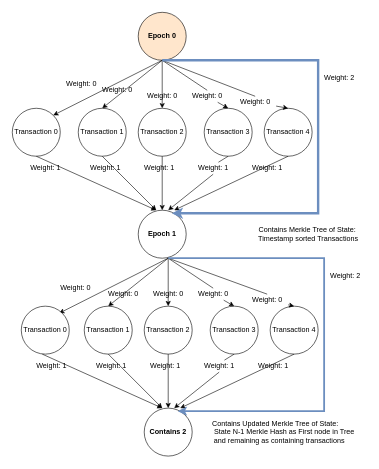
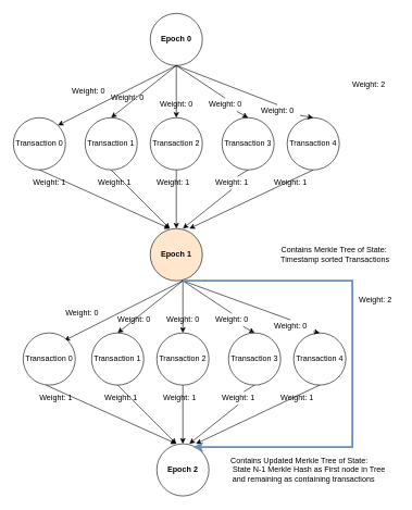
  <mxCell id="0" />
  <mxCell id="1" parent="0" />
- <mxCell id="2" value="&lt;b&gt;Epoch 0&lt;/b&gt;" style="ellipse;whiteSpace=wrap;html=1;aspect=fixed;fillColor=#ffe6cc;" vertex="1" parent="1"><mxGeometry x="230" y="20" width="80" height="80" as="geometry" /></mxCell>
+ <mxCell id="2" value="&lt;b&gt;Epoch 0&lt;/b&gt;" style="ellipse;whiteSpace=wrap;html=1;aspect=fixed;" vertex="1" parent="1"><mxGeometry x="230" y="20" width="80" height="80" as="geometry" /></mxCell>
  <mxCell id="3" value="Transaction 4" style="ellipse;whiteSpace=wrap;html=1;aspect=fixed;" vertex="1" parent="1"><mxGeometry x="440" y="180" width="80" height="80" as="geometry" /></mxCell>
  <mxCell id="4" value="Transaction 0" style="ellipse;whiteSpace=wrap;html=1;aspect=fixed;" vertex="1" parent="1"><mxGeometry x="20" y="180" width="80" height="80" as="geometry" /></mxCell>
  <mxCell id="5" value="Transaction 3" style="ellipse;whiteSpace=wrap;html=1;aspect=fixed;" vertex="1" parent="1"><mxGeometry x="340" y="180" width="80" height="80" as="geometry" /></mxCell>
  <mxCell id="6" value="Transaction 2" style="ellipse;whiteSpace=wrap;html=1;aspect=fixed;" vertex="1" parent="1"><mxGeometry x="230" y="180" width="80" height="80" as="geometry" /></mxCell>
  <mxCell id="7" value="Transaction 1" style="ellipse;whiteSpace=wrap;html=1;aspect=fixed;" vertex="1" parent="1"><mxGeometry x="130" y="180" width="80" height="80" as="geometry" /></mxCell>
- <mxCell id="8" value="&lt;b&gt;Epoch 1&lt;br&gt;&lt;/b&gt;" style="ellipse;whiteSpace=wrap;html=1;aspect=fixed;" vertex="1" parent="1"><mxGeometry x="230" y="350" width="80" height="80" as="geometry" /></mxCell>
+ <mxCell id="8" value="&lt;b&gt;Epoch 1&lt;br&gt;&lt;/b&gt;" style="ellipse;whiteSpace=wrap;html=1;aspect=fixed;fillColor=#ffe6cc;" vertex="1" parent="1"><mxGeometry x="230" y="350" width="80" height="80" as="geometry" /></mxCell>
  <mxCell id="9" value="" style="endArrow=classic;html=1;rounded=0;exitX=0.5;exitY=1;exitDx=0;exitDy=0;entryX=1;entryY=0;entryDx=0;entryDy=0;" edge="1" parent="1" source="2" target="4"><mxGeometry width="50" height="50" relative="1" as="geometry"><mxPoint x="410" y="410" as="sourcePoint" /><mxPoint x="460" y="360" as="targetPoint" /></mxGeometry></mxCell>
  <mxCell id="10" value="" style="endArrow=classic;html=1;rounded=0;entryX=0.5;entryY=0;entryDx=0;entryDy=0;" edge="1" parent="1" target="7"><mxGeometry width="50" height="50" relative="1" as="geometry"><mxPoint x="270" y="100" as="sourcePoint" /><mxPoint x="98.284" y="191.716" as="targetPoint" /></mxGeometry></mxCell>
  <mxCell id="11" value="" style="endArrow=classic;html=1;rounded=0;entryX=0.5;entryY=0;entryDx=0;entryDy=0;" edge="1" parent="1" target="6"><mxGeometry width="50" height="50" relative="1" as="geometry"><mxPoint x="270" y="100" as="sourcePoint" /><mxPoint x="180" y="180" as="targetPoint" /></mxGeometry></mxCell>
  <mxCell id="12" value="" style="endArrow=classic;html=1;rounded=0;entryX=0.5;entryY=0;entryDx=0;entryDy=0;startArrow=none;" edge="1" parent="1" source="22" target="5"><mxGeometry width="50" height="50" relative="1" as="geometry"><mxPoint x="270" y="100" as="sourcePoint" /><mxPoint x="280" y="180" as="targetPoint" /></mxGeometry></mxCell>
  <mxCell id="13" value="" style="endArrow=classic;html=1;rounded=0;entryX=0.5;entryY=0;entryDx=0;entryDy=0;startArrow=none;" edge="1" parent="1" source="24" target="3"><mxGeometry width="50" height="50" relative="1" as="geometry"><mxPoint x="270" y="100" as="sourcePoint" /><mxPoint x="390" y="190" as="targetPoint" /></mxGeometry></mxCell>
  <mxCell id="14" value="" style="endArrow=classic;html=1;rounded=0;exitX=0.5;exitY=1;exitDx=0;exitDy=0;entryX=0.375;entryY=0;entryDx=0;entryDy=0;entryPerimeter=0;" edge="1" parent="1" source="4" target="8"><mxGeometry width="50" height="50" relative="1" as="geometry"><mxPoint x="410" y="410" as="sourcePoint" /><mxPoint x="460" y="360" as="targetPoint" /></mxGeometry></mxCell>
  <mxCell id="15" value="" style="endArrow=classic;html=1;rounded=0;exitX=0.5;exitY=1;exitDx=0;exitDy=0;" edge="1" parent="1" source="7"><mxGeometry width="50" height="50" relative="1" as="geometry"><mxPoint x="290" y="120" as="sourcePoint" /><mxPoint x="260" y="350" as="targetPoint" /></mxGeometry></mxCell>
  <mxCell id="16" value="" style="endArrow=classic;html=1;rounded=0;exitX=0.5;exitY=1;exitDx=0;exitDy=0;" edge="1" parent="1" source="6"><mxGeometry width="50" height="50" relative="1" as="geometry"><mxPoint x="180" y="270" as="sourcePoint" /><mxPoint x="270" y="350" as="targetPoint" /></mxGeometry></mxCell>
  <mxCell id="17" value="" style="endArrow=classic;html=1;rounded=0;exitX=0.5;exitY=1;exitDx=0;exitDy=0;entryX=0.625;entryY=0;entryDx=0;entryDy=0;entryPerimeter=0;startArrow=none;" edge="1" parent="1" source="31" target="8"><mxGeometry width="50" height="50" relative="1" as="geometry"><mxPoint x="280" y="270" as="sourcePoint" /><mxPoint x="280" y="360" as="targetPoint" /></mxGeometry></mxCell>
  <mxCell id="18" value="" style="endArrow=classic;html=1;rounded=0;exitX=0.5;exitY=1;exitDx=0;exitDy=0;entryX=0.75;entryY=0;entryDx=0;entryDy=0;entryPerimeter=0;" edge="1" parent="1" source="3" target="8"><mxGeometry width="50" height="50" relative="1" as="geometry"><mxPoint x="390" y="270" as="sourcePoint" /><mxPoint x="290" y="360" as="targetPoint" /></mxGeometry></mxCell>
  <mxCell id="19" value="Weight: 0" style="text;html=1;align=center;verticalAlign=middle;resizable=0;points=[];autosize=1;strokeColor=none;fillColor=none;" vertex="1" parent="1"><mxGeometry x="100" y="130" width="70" height="20" as="geometry" /></mxCell>
  <mxCell id="20" value="Weight: 0" style="text;html=1;align=center;verticalAlign=middle;resizable=0;points=[];autosize=1;strokeColor=none;fillColor=none;" vertex="1" parent="1"><mxGeometry x="160" y="140" width="70" height="20" as="geometry" /></mxCell>
  <mxCell id="21" value="Weight: 0" style="text;html=1;align=center;verticalAlign=middle;resizable=0;points=[];autosize=1;strokeColor=none;fillColor=none;" vertex="1" parent="1"><mxGeometry x="235" y="150" width="70" height="20" as="geometry" /></mxCell>
  <mxCell id="22" value="Weight: 0" style="text;html=1;align=center;verticalAlign=middle;resizable=0;points=[];autosize=1;strokeColor=none;fillColor=none;" vertex="1" parent="1"><mxGeometry x="310" y="150" width="70" height="20" as="geometry" /></mxCell>
  <mxCell id="23" value="" style="endArrow=none;html=1;rounded=0;entryX=0.5;entryY=0;entryDx=0;entryDy=0;" edge="1" parent="1" target="22"><mxGeometry width="50" height="50" relative="1" as="geometry"><mxPoint x="270" y="100" as="sourcePoint" /><mxPoint x="380" y="180" as="targetPoint" /></mxGeometry></mxCell>
  <mxCell id="24" value="Weight: 0" style="text;html=1;align=center;verticalAlign=middle;resizable=0;points=[];autosize=1;strokeColor=none;fillColor=none;" vertex="1" parent="1"><mxGeometry x="390" y="160" width="70" height="20" as="geometry" /></mxCell>
  <mxCell id="25" value="" style="endArrow=none;html=1;rounded=0;entryX=0.5;entryY=0;entryDx=0;entryDy=0;" edge="1" parent="1" target="24"><mxGeometry width="50" height="50" relative="1" as="geometry"><mxPoint x="270" y="100" as="sourcePoint" /><mxPoint x="480" y="180" as="targetPoint" /></mxGeometry></mxCell>
- <mxCell id="26" value="" style="endArrow=classic;html=1;rounded=0;exitX=0.5;exitY=1;exitDx=0;exitDy=0;entryX=0.7;entryY=0.063;entryDx=0;entryDy=0;entryPerimeter=0;fillColor=#dae8fc;strokeColor=#6c8ebf;strokeWidth=4;" edge="1" parent="1" source="2" target="8"><mxGeometry width="50" height="50" relative="1" as="geometry"><mxPoint x="100" y="470" as="sourcePoint" /><mxPoint x="370" y="350" as="targetPoint" /><Array as="points"><mxPoint x="530" y="100" /><mxPoint x="530" y="355" /></Array></mxGeometry></mxCell>
  <mxCell id="27" value="Weight: 2" style="text;html=1;align=center;verticalAlign=middle;resizable=0;points=[];autosize=1;strokeColor=none;fillColor=none;" vertex="1" parent="1"><mxGeometry x="530" y="120" width="70" height="20" as="geometry" /></mxCell>
  <mxCell id="28" value="Weight: 1" style="text;html=1;align=center;verticalAlign=middle;resizable=0;points=[];autosize=1;strokeColor=none;fillColor=none;" vertex="1" parent="1"><mxGeometry x="40" y="270" width="70" height="20" as="geometry" /></mxCell>
  <mxCell id="29" value="Weight: 1" style="text;html=1;align=center;verticalAlign=middle;resizable=0;points=[];autosize=1;strokeColor=none;fillColor=none;" vertex="1" parent="1"><mxGeometry x="230" y="270" width="70" height="20" as="geometry" /></mxCell>
  <mxCell id="30" value="Weight: 1" style="text;html=1;align=center;verticalAlign=middle;resizable=0;points=[];autosize=1;strokeColor=none;fillColor=none;" vertex="1" parent="1"><mxGeometry x="140" y="270" width="70" height="20" as="geometry" /></mxCell>
  <mxCell id="31" value="Weight: 1" style="text;html=1;align=center;verticalAlign=middle;resizable=0;points=[];autosize=1;strokeColor=none;fillColor=none;" vertex="1" parent="1"><mxGeometry x="320" y="270" width="70" height="20" as="geometry" /></mxCell>
  <mxCell id="32" value="" style="endArrow=none;html=1;rounded=0;exitX=0.5;exitY=1;exitDx=0;exitDy=0;entryX=0.625;entryY=0;entryDx=0;entryDy=0;entryPerimeter=0;" edge="1" parent="1" source="5" target="31"><mxGeometry width="50" height="50" relative="1" as="geometry"><mxPoint x="380" y="260" as="sourcePoint" /><mxPoint x="280" y="350" as="targetPoint" /></mxGeometry></mxCell>
  <mxCell id="33" value="Weight: 1" style="text;html=1;align=center;verticalAlign=middle;resizable=0;points=[];autosize=1;strokeColor=none;fillColor=none;" vertex="1" parent="1"><mxGeometry x="410" y="270" width="70" height="20" as="geometry" /></mxCell>
  <mxCell id="34" value="Transaction 4" style="ellipse;whiteSpace=wrap;html=1;aspect=fixed;" vertex="1" parent="1"><mxGeometry x="450" y="510" width="80" height="80" as="geometry" /></mxCell>
  <mxCell id="35" value="Transaction 3" style="ellipse;whiteSpace=wrap;html=1;aspect=fixed;" vertex="1" parent="1"><mxGeometry x="350" y="510" width="80" height="80" as="geometry" /></mxCell>
  <mxCell id="36" value="Transaction 2" style="ellipse;whiteSpace=wrap;html=1;aspect=fixed;" vertex="1" parent="1"><mxGeometry x="240" y="510" width="80" height="80" as="geometry" /></mxCell>
  <mxCell id="37" value="Transaction 1" style="ellipse;whiteSpace=wrap;html=1;aspect=fixed;" vertex="1" parent="1"><mxGeometry x="140" y="510" width="80" height="80" as="geometry" /></mxCell>
- <mxCell id="38" value="&lt;b&gt;Contains 2&lt;br&gt;&lt;/b&gt;" style="ellipse;whiteSpace=wrap;html=1;aspect=fixed;" vertex="1" parent="1"><mxGeometry x="240" y="680" width="80" height="80" as="geometry" /></mxCell>
+ <mxCell id="38" value="&lt;b&gt;Epoch 2&lt;br&gt;&lt;/b&gt;" style="ellipse;whiteSpace=wrap;html=1;aspect=fixed;" vertex="1" parent="1"><mxGeometry x="240" y="680" width="80" height="80" as="geometry" /></mxCell>
  <mxCell id="39" value="" style="endArrow=classic;html=1;rounded=0;exitX=0.5;exitY=1;exitDx=0;exitDy=0;entryX=1;entryY=0;entryDx=0;entryDy=0;" edge="1" parent="1"><mxGeometry width="50" height="50" relative="1" as="geometry"><mxPoint x="280" y="430" as="sourcePoint" /><mxPoint x="98.284" y="521.716" as="targetPoint" /></mxGeometry></mxCell>
  <mxCell id="40" value="" style="endArrow=classic;html=1;rounded=0;entryX=0.5;entryY=0;entryDx=0;entryDy=0;" edge="1" parent="1" target="37"><mxGeometry width="50" height="50" relative="1" as="geometry"><mxPoint x="280" y="430" as="sourcePoint" /><mxPoint x="108.284" y="521.716" as="targetPoint" /></mxGeometry></mxCell>
  <mxCell id="41" value="" style="endArrow=classic;html=1;rounded=0;entryX=0.5;entryY=0;entryDx=0;entryDy=0;" edge="1" parent="1" target="36"><mxGeometry width="50" height="50" relative="1" as="geometry"><mxPoint x="280" y="430" as="sourcePoint" /><mxPoint x="190" y="510" as="targetPoint" /></mxGeometry></mxCell>
  <mxCell id="42" value="" style="endArrow=classic;html=1;rounded=0;entryX=0.5;entryY=0;entryDx=0;entryDy=0;startArrow=none;" edge="1" parent="1" source="52" target="35"><mxGeometry width="50" height="50" relative="1" as="geometry"><mxPoint x="280" y="430" as="sourcePoint" /><mxPoint x="290" y="510" as="targetPoint" /></mxGeometry></mxCell>
  <mxCell id="43" value="" style="endArrow=classic;html=1;rounded=0;entryX=0.5;entryY=0;entryDx=0;entryDy=0;startArrow=none;" edge="1" parent="1" source="54" target="34"><mxGeometry width="50" height="50" relative="1" as="geometry"><mxPoint x="280" y="430" as="sourcePoint" /><mxPoint x="400" y="520" as="targetPoint" /></mxGeometry></mxCell>
  <mxCell id="44" value="" style="endArrow=classic;html=1;rounded=0;exitX=0.5;exitY=1;exitDx=0;exitDy=0;entryX=0.375;entryY=0;entryDx=0;entryDy=0;entryPerimeter=0;" edge="1" parent="1" target="38"><mxGeometry width="50" height="50" relative="1" as="geometry"><mxPoint x="70" y="590" as="sourcePoint" /><mxPoint x="470" y="690" as="targetPoint" /></mxGeometry></mxCell>
  <mxCell id="45" value="" style="endArrow=classic;html=1;rounded=0;exitX=0.5;exitY=1;exitDx=0;exitDy=0;" edge="1" parent="1" source="37"><mxGeometry width="50" height="50" relative="1" as="geometry"><mxPoint x="300" y="450" as="sourcePoint" /><mxPoint x="270" y="680" as="targetPoint" /></mxGeometry></mxCell>
  <mxCell id="46" value="" style="endArrow=classic;html=1;rounded=0;exitX=0.5;exitY=1;exitDx=0;exitDy=0;" edge="1" parent="1" source="36"><mxGeometry width="50" height="50" relative="1" as="geometry"><mxPoint x="190" y="600" as="sourcePoint" /><mxPoint x="280" y="680" as="targetPoint" /></mxGeometry></mxCell>
  <mxCell id="47" value="" style="endArrow=classic;html=1;rounded=0;exitX=0.5;exitY=1;exitDx=0;exitDy=0;entryX=0.625;entryY=0;entryDx=0;entryDy=0;entryPerimeter=0;startArrow=none;" edge="1" parent="1" source="61" target="38"><mxGeometry width="50" height="50" relative="1" as="geometry"><mxPoint x="290" y="600" as="sourcePoint" /><mxPoint x="290" y="690" as="targetPoint" /></mxGeometry></mxCell>
  <mxCell id="48" value="" style="endArrow=classic;html=1;rounded=0;exitX=0.5;exitY=1;exitDx=0;exitDy=0;entryX=0.75;entryY=0;entryDx=0;entryDy=0;entryPerimeter=0;" edge="1" parent="1" source="34" target="38"><mxGeometry width="50" height="50" relative="1" as="geometry"><mxPoint x="400" y="600" as="sourcePoint" /><mxPoint x="300" y="690" as="targetPoint" /></mxGeometry></mxCell>
  <mxCell id="49" value="Weight: 0" style="text;html=1;align=center;verticalAlign=middle;resizable=0;points=[];autosize=1;strokeColor=none;fillColor=none;" vertex="1" parent="1"><mxGeometry x="90" y="470" width="70" height="20" as="geometry" /></mxCell>
  <mxCell id="50" value="Weight: 0" style="text;html=1;align=center;verticalAlign=middle;resizable=0;points=[];autosize=1;strokeColor=none;fillColor=none;" vertex="1" parent="1"><mxGeometry x="170" y="480" width="70" height="20" as="geometry" /></mxCell>
  <mxCell id="51" value="Weight: 0" style="text;html=1;align=center;verticalAlign=middle;resizable=0;points=[];autosize=1;strokeColor=none;fillColor=none;" vertex="1" parent="1"><mxGeometry x="245" y="480" width="70" height="20" as="geometry" /></mxCell>
  <mxCell id="52" value="Weight: 0" style="text;html=1;align=center;verticalAlign=middle;resizable=0;points=[];autosize=1;strokeColor=none;fillColor=none;" vertex="1" parent="1"><mxGeometry x="320" y="480" width="70" height="20" as="geometry" /></mxCell>
  <mxCell id="53" value="" style="endArrow=none;html=1;rounded=0;entryX=0.5;entryY=0;entryDx=0;entryDy=0;" edge="1" parent="1" target="52"><mxGeometry width="50" height="50" relative="1" as="geometry"><mxPoint x="280" y="430" as="sourcePoint" /><mxPoint x="390" y="510" as="targetPoint" /></mxGeometry></mxCell>
  <mxCell id="54" value="Weight: 0" style="text;html=1;align=center;verticalAlign=middle;resizable=0;points=[];autosize=1;strokeColor=none;fillColor=none;" vertex="1" parent="1"><mxGeometry x="410" y="490" width="70" height="20" as="geometry" /></mxCell>
  <mxCell id="55" value="" style="endArrow=none;html=1;rounded=0;entryX=0.5;entryY=0;entryDx=0;entryDy=0;" edge="1" parent="1" target="54"><mxGeometry width="50" height="50" relative="1" as="geometry"><mxPoint x="280" y="430" as="sourcePoint" /><mxPoint x="490" y="510" as="targetPoint" /></mxGeometry></mxCell>
  <mxCell id="56" value="" style="endArrow=classic;html=1;rounded=0;exitX=0.5;exitY=1;exitDx=0;exitDy=0;entryX=0.7;entryY=0.063;entryDx=0;entryDy=0;entryPerimeter=0;fillColor=#dae8fc;strokeColor=#6c8ebf;strokeWidth=3;" edge="1" parent="1" target="38"><mxGeometry width="50" height="50" relative="1" as="geometry"><mxPoint x="280" y="430" as="sourcePoint" /><mxPoint x="380" y="680" as="targetPoint" /><Array as="points"><mxPoint x="540" y="430" /><mxPoint x="540" y="685" /></Array></mxGeometry></mxCell>
  <mxCell id="57" value="Weight: 2" style="text;html=1;align=center;verticalAlign=middle;resizable=0;points=[];autosize=1;strokeColor=none;fillColor=none;" vertex="1" parent="1"><mxGeometry x="540" y="450" width="70" height="20" as="geometry" /></mxCell>
  <mxCell id="58" value="Weight: 1" style="text;html=1;align=center;verticalAlign=middle;resizable=0;points=[];autosize=1;strokeColor=none;fillColor=none;" vertex="1" parent="1"><mxGeometry x="50" y="600" width="70" height="20" as="geometry" /></mxCell>
  <mxCell id="59" value="Weight: 1" style="text;html=1;align=center;verticalAlign=middle;resizable=0;points=[];autosize=1;strokeColor=none;fillColor=none;" vertex="1" parent="1"><mxGeometry x="240" y="600" width="70" height="20" as="geometry" /></mxCell>
  <mxCell id="60" value="Weight: 1" style="text;html=1;align=center;verticalAlign=middle;resizable=0;points=[];autosize=1;strokeColor=none;fillColor=none;" vertex="1" parent="1"><mxGeometry x="150" y="600" width="70" height="20" as="geometry" /></mxCell>
  <mxCell id="61" value="Weight: 1" style="text;html=1;align=center;verticalAlign=middle;resizable=0;points=[];autosize=1;strokeColor=none;fillColor=none;" vertex="1" parent="1"><mxGeometry x="330" y="600" width="70" height="20" as="geometry" /></mxCell>
  <mxCell id="62" value="" style="endArrow=none;html=1;rounded=0;exitX=0.5;exitY=1;exitDx=0;exitDy=0;entryX=0.625;entryY=0;entryDx=0;entryDy=0;entryPerimeter=0;" edge="1" parent="1" source="35" target="61"><mxGeometry width="50" height="50" relative="1" as="geometry"><mxPoint x="390" y="590" as="sourcePoint" /><mxPoint x="290" y="680" as="targetPoint" /></mxGeometry></mxCell>
  <mxCell id="63" value="Weight: 1" style="text;html=1;align=center;verticalAlign=middle;resizable=0;points=[];autosize=1;strokeColor=none;fillColor=none;" vertex="1" parent="1"><mxGeometry x="420" y="600" width="70" height="20" as="geometry" /></mxCell>
  <mxCell id="64" value="Transaction 0" style="ellipse;whiteSpace=wrap;html=1;aspect=fixed;" vertex="1" parent="1"><mxGeometry x="35" y="510" width="80" height="80" as="geometry" /></mxCell>
  <mxCell id="65" value="&lt;div&gt;&amp;nbsp;&amp;nbsp;&amp;nbsp;&amp;nbsp;&amp;nbsp;&amp;nbsp;&amp;nbsp;&amp;nbsp;&amp;nbsp;&amp;nbsp;&amp;nbsp;&amp;nbsp;&amp;nbsp;&amp;nbsp;&amp;nbsp;&amp;nbsp;&amp;nbsp;&amp;nbsp;&amp;nbsp;&amp;nbsp;&amp;nbsp;&amp;nbsp;&amp;nbsp;&amp;nbsp;&amp;nbsp;&amp;nbsp;&amp;nbsp;&amp;nbsp;&amp;nbsp;&amp;nbsp; Contains Merkle Tree of State:&lt;/div&gt;&lt;div&gt;&amp;nbsp;&amp;nbsp;&amp;nbsp;&amp;nbsp;&amp;nbsp;&amp;nbsp;&amp;nbsp;&amp;nbsp;&amp;nbsp;&amp;nbsp;&amp;nbsp;&amp;nbsp;&amp;nbsp;&amp;nbsp;&amp;nbsp;&amp;nbsp;&amp;nbsp;&amp;nbsp;&amp;nbsp;&amp;nbsp;&amp;nbsp;&amp;nbsp;&amp;nbsp;&amp;nbsp;&amp;nbsp;&amp;nbsp;&amp;nbsp;&amp;nbsp;&amp;nbsp;&amp;nbsp;&amp;nbsp; Timestamp sorted Transactions &lt;/div&gt;" style="text;html=1;align=center;verticalAlign=middle;resizable=0;points=[];autosize=1;strokeColor=none;fillColor=none;" vertex="1" parent="1"><mxGeometry x="315" y="375" width="290" height="30" as="geometry" /></mxCell>
  <mxCell id="66" value="&lt;div&gt;&amp;nbsp; &amp;nbsp; &amp;nbsp; &amp;nbsp; &amp;nbsp; &amp;nbsp; &amp;nbsp; &amp;nbsp; &amp;nbsp; &amp;nbsp; &amp;nbsp; &amp;nbsp; &amp;nbsp; &amp;nbsp; &amp;nbsp; &amp;nbsp; &amp;nbsp; &amp;nbsp; &amp;nbsp; &amp;nbsp; &amp;nbsp; &amp;nbsp; &amp;nbsp; &amp;nbsp; &amp;nbsp; &amp;nbsp; &amp;nbsp; &amp;nbsp; &amp;nbsp; &amp;nbsp; &amp;nbsp; Contains Updated Merkle Tree of State:&lt;/div&gt;&lt;div&gt;&amp;nbsp;&amp;nbsp;&amp;nbsp;&amp;nbsp;&amp;nbsp;&amp;nbsp;&amp;nbsp;&amp;nbsp;&amp;nbsp;&amp;nbsp;&amp;nbsp;&amp;nbsp;&amp;nbsp;&amp;nbsp;&amp;nbsp;&amp;nbsp;&amp;nbsp;&amp;nbsp;&amp;nbsp;&amp;nbsp;&amp;nbsp;&amp;nbsp;&amp;nbsp;&amp;nbsp;&amp;nbsp;&amp;nbsp;&amp;nbsp;&amp;nbsp;&amp;nbsp;&amp;nbsp;&amp;nbsp;&amp;nbsp;&amp;nbsp;&amp;nbsp;&amp;nbsp;&amp;nbsp;&amp;nbsp;&amp;nbsp;&amp;nbsp;&amp;nbsp;&amp;nbsp;&amp;nbsp;&amp;nbsp;&amp;nbsp;&amp;nbsp;&amp;nbsp;&amp;nbsp;&amp;nbsp;&amp;nbsp;&amp;nbsp;&amp;nbsp;&amp;nbsp;&amp;nbsp;&amp;nbsp;&amp;nbsp;&amp;nbsp;&amp;nbsp;&amp;nbsp;&amp;nbsp;&amp;nbsp;&amp;nbsp;&amp;nbsp;&amp;nbsp;&amp;nbsp;&amp;nbsp;&amp;nbsp;&amp;nbsp;&amp;nbsp;&amp;nbsp;&amp;nbsp; State N-1 Merkle Hash as First node in Tree&lt;/div&gt;&lt;div&gt;&amp;nbsp;&amp;nbsp;&amp;nbsp;&amp;nbsp;&amp;nbsp;&amp;nbsp;&amp;nbsp;&amp;nbsp;&amp;nbsp;&amp;nbsp;&amp;nbsp;&amp;nbsp;&amp;nbsp;&amp;nbsp;&amp;nbsp;&amp;nbsp;&amp;nbsp;&amp;nbsp;&amp;nbsp;&amp;nbsp;&amp;nbsp;&amp;nbsp;&amp;nbsp;&amp;nbsp;&amp;nbsp;&amp;nbsp;&amp;nbsp;&amp;nbsp;&amp;nbsp;&amp;nbsp;&amp;nbsp;&amp;nbsp;&amp;nbsp;&amp;nbsp;&amp;nbsp;&amp;nbsp;&amp;nbsp;&amp;nbsp;&amp;nbsp;&amp;nbsp;&amp;nbsp;&amp;nbsp;&amp;nbsp;&amp;nbsp;&amp;nbsp;&amp;nbsp;&amp;nbsp;&amp;nbsp;&amp;nbsp;&amp;nbsp;&amp;nbsp;&amp;nbsp;&amp;nbsp;&amp;nbsp;&amp;nbsp;&amp;nbsp;&amp;nbsp;&amp;nbsp;&amp;nbsp;&amp;nbsp;&amp;nbsp;&amp;nbsp;&amp;nbsp;&amp;nbsp;&amp;nbsp; and remaining as containing transactions &lt;br&gt;&lt;/div&gt;" style="text;html=1;align=center;verticalAlign=middle;resizable=0;points=[];autosize=1;strokeColor=none;fillColor=none;" vertex="1" parent="1"><mxGeometry x="110" y="695" width="490" height="50" as="geometry" /></mxCell>
